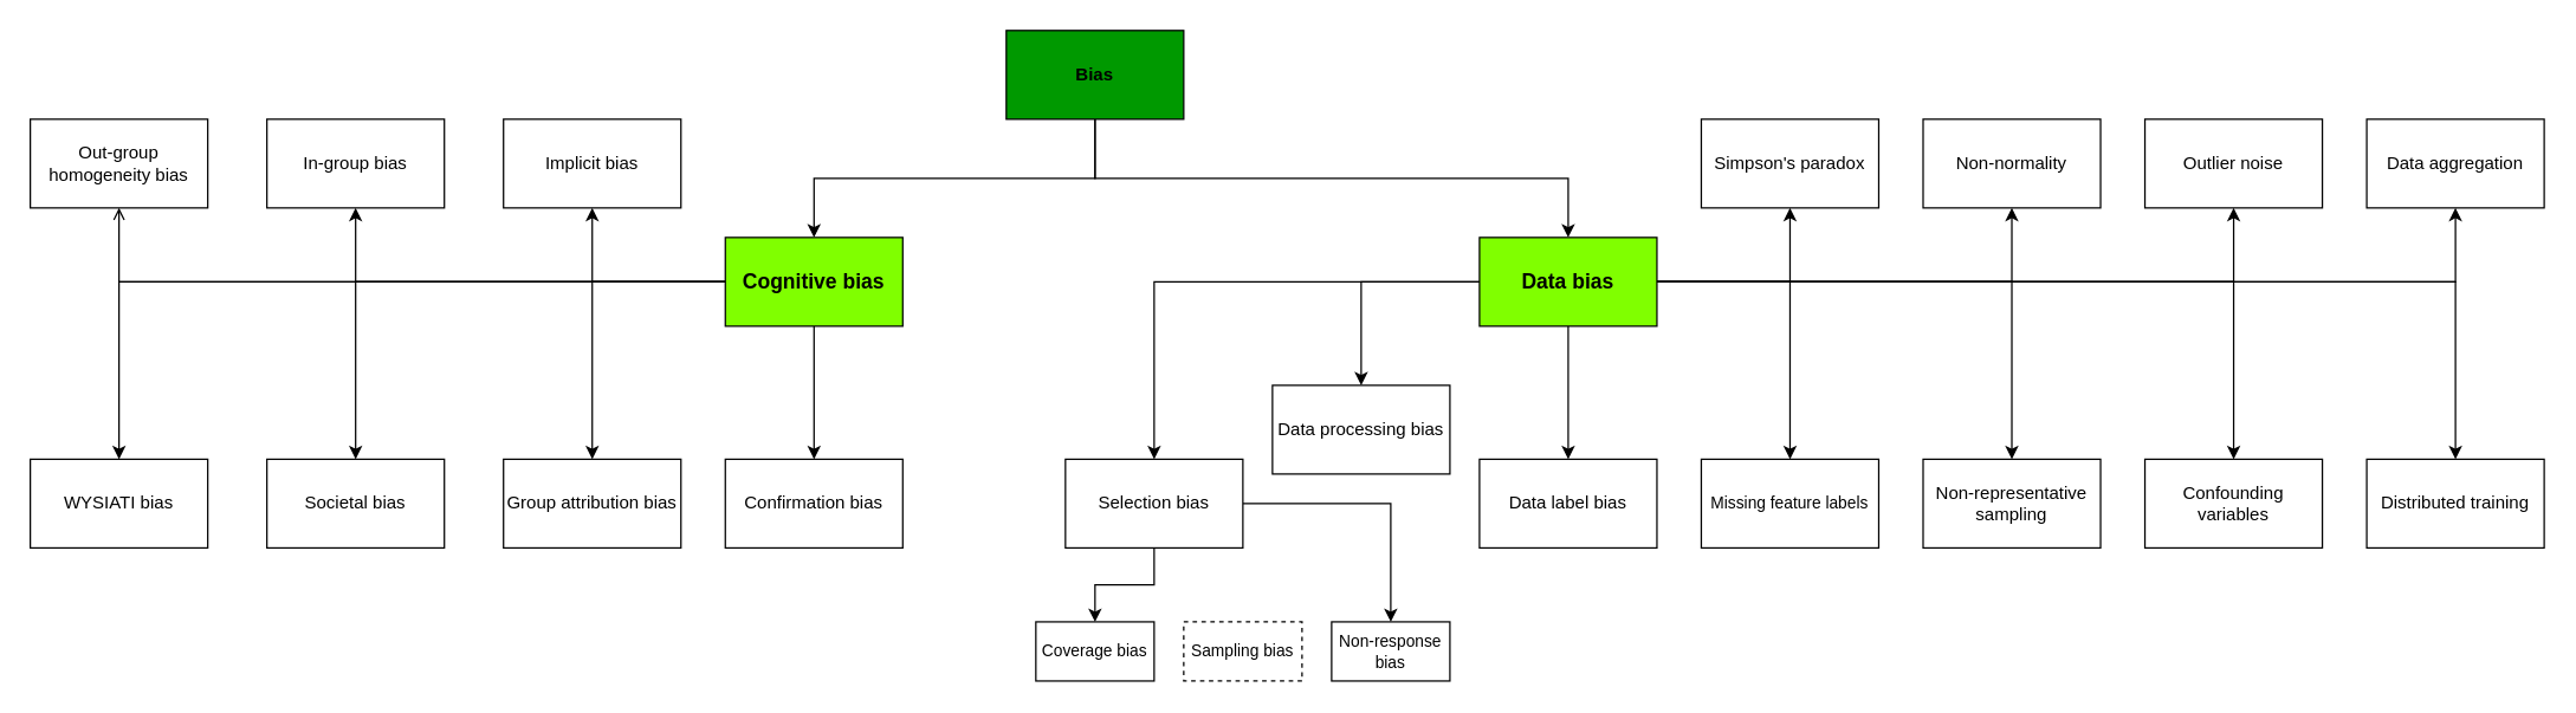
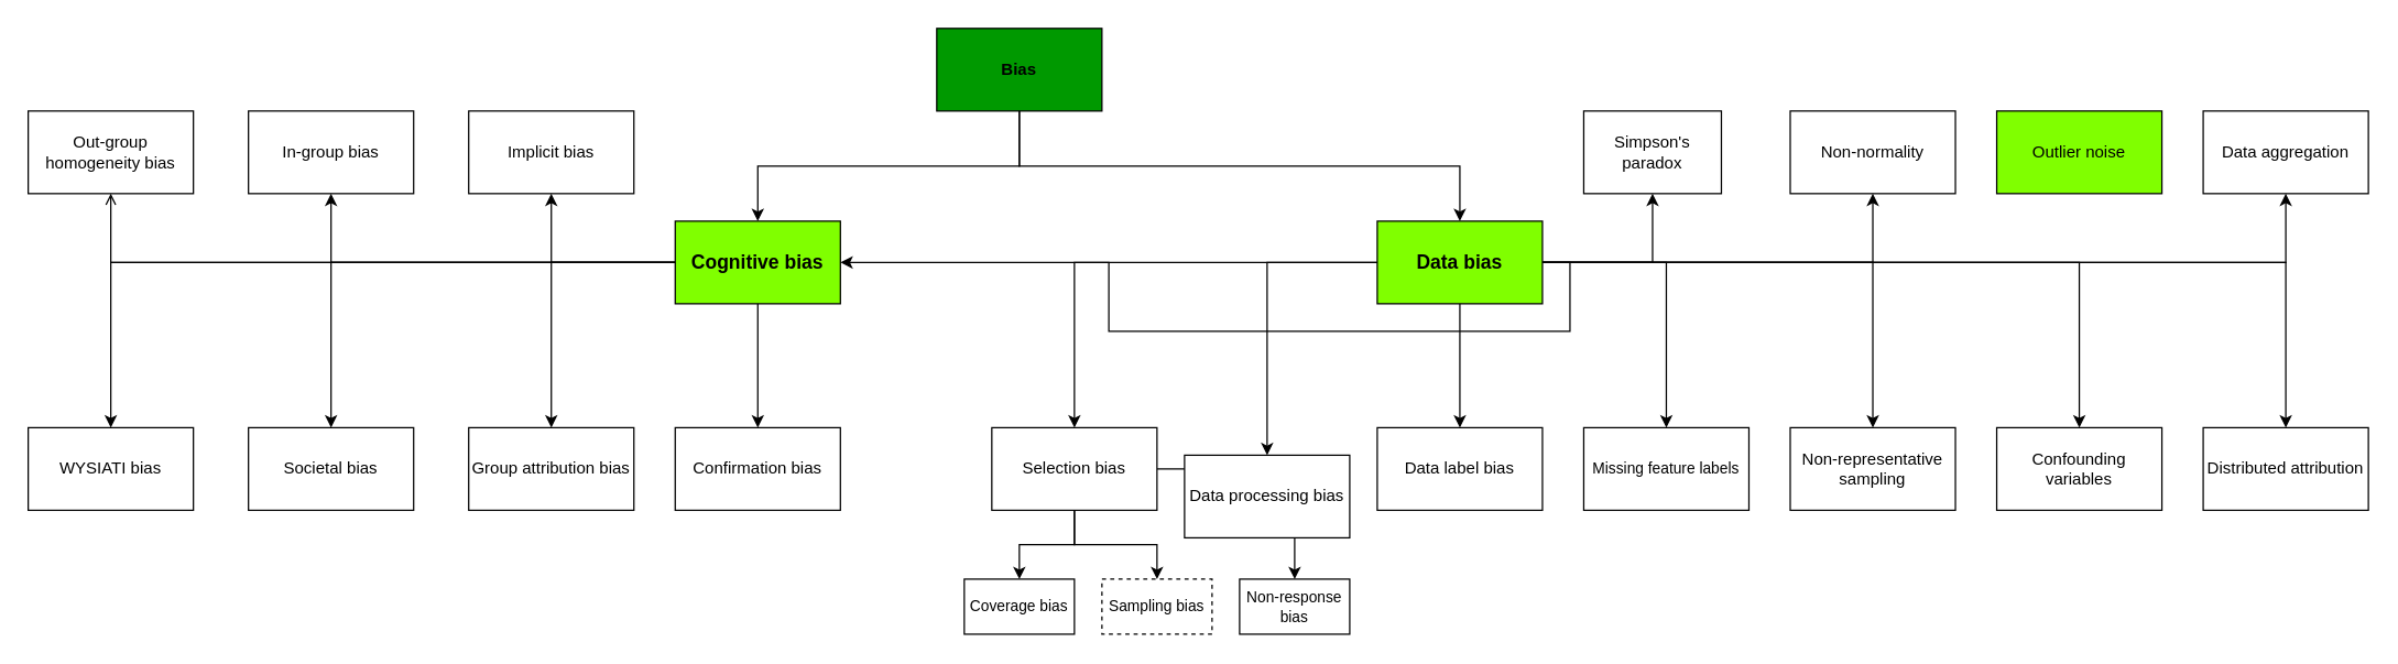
  <mxCell id="0" />
  <mxCell id="1" parent="0" />
  <mxCell id="2" style="edgeStyle=orthogonalEdgeStyle;rounded=0;orthogonalLoop=1;jettySize=auto;html=1;exitX=0.5;exitY=1;exitDx=0;exitDy=0;entryX=0.5;entryY=0;entryDx=0;entryDy=0;" edge="1" parent="1" source="4" target="24"><mxGeometry relative="1" as="geometry"><mxPoint x="840" y="160" as="targetPoint" /></mxGeometry></mxCell>
  <mxCell id="3" style="edgeStyle=orthogonalEdgeStyle;rounded=0;orthogonalLoop=1;jettySize=auto;html=1;exitX=0.5;exitY=1;exitDx=0;exitDy=0;entryX=0.5;entryY=0;entryDx=0;entryDy=0;" edge="1" parent="1" source="4" target="12"><mxGeometry relative="1" as="geometry" /></mxCell>
  <mxCell id="4" value="&lt;b&gt;Bias&lt;/b&gt;" style="rounded=0;whiteSpace=wrap;html=1;fillColor=#009900;" vertex="1" parent="1"><mxGeometry x="680" y="20" width="120" height="60" as="geometry" /></mxCell>
  <mxCell id="5" value="" style="edgeStyle=orthogonalEdgeStyle;rounded=0;orthogonalLoop=1;jettySize=auto;html=1;" edge="1" parent="1" source="12" target="25"><mxGeometry relative="1" as="geometry" /></mxCell>
  <mxCell id="6" style="edgeStyle=orthogonalEdgeStyle;rounded=0;orthogonalLoop=1;jettySize=auto;html=1;exitX=0.5;exitY=1;exitDx=0;exitDy=0;" edge="1" parent="1" source="12" target="31"><mxGeometry relative="1" as="geometry"><mxPoint x="460" y="310" as="targetPoint" /></mxGeometry></mxCell>
  <mxCell id="7" style="edgeStyle=orthogonalEdgeStyle;rounded=0;orthogonalLoop=1;jettySize=auto;html=1;exitX=0;exitY=0.5;exitDx=0;exitDy=0;entryX=0.5;entryY=0;entryDx=0;entryDy=0;" edge="1" parent="1" source="12" target="44"><mxGeometry relative="1" as="geometry"><mxPoint x="400" y="280" as="targetPoint" /></mxGeometry></mxCell>
  <mxCell id="8" style="edgeStyle=orthogonalEdgeStyle;rounded=0;orthogonalLoop=1;jettySize=auto;html=1;exitX=0;exitY=0.5;exitDx=0;exitDy=0;entryX=0.5;entryY=1;entryDx=0;entryDy=0;" edge="1" parent="1" source="12" target="45"><mxGeometry relative="1" as="geometry" /></mxCell>
  <mxCell id="9" style="edgeStyle=orthogonalEdgeStyle;rounded=0;orthogonalLoop=1;jettySize=auto;html=1;exitX=0;exitY=0.5;exitDx=0;exitDy=0;entryX=0.5;entryY=1;entryDx=0;entryDy=0;" edge="1" parent="1" source="12" target="46"><mxGeometry relative="1" as="geometry" /></mxCell>
  <mxCell id="10" style="edgeStyle=orthogonalEdgeStyle;rounded=0;orthogonalLoop=1;jettySize=auto;html=1;exitX=0;exitY=0.5;exitDx=0;exitDy=0;entryX=0.5;entryY=1;entryDx=0;entryDy=0;endArrow=open;" edge="1" parent="1" source="12" target="47"><mxGeometry relative="1" as="geometry" /></mxCell>
  <mxCell id="11" style="edgeStyle=orthogonalEdgeStyle;rounded=0;orthogonalLoop=1;jettySize=auto;html=1;exitX=0;exitY=0.5;exitDx=0;exitDy=0;entryX=0.5;entryY=0;entryDx=0;entryDy=0;" edge="1" parent="1" source="12" target="48"><mxGeometry relative="1" as="geometry" /></mxCell>
  <mxCell id="12" value="&lt;font style=&quot;font-size: 14px;&quot;&gt;Cognitive bias&lt;/font&gt;" style="rounded=0;whiteSpace=wrap;html=1;fillColor=#80FF00;fontStyle=1" vertex="1" parent="1"><mxGeometry x="490" y="160" width="120" height="60" as="geometry" /></mxCell>
  <mxCell id="13" value="" style="edgeStyle=orthogonalEdgeStyle;rounded=0;orthogonalLoop=1;jettySize=auto;html=1;" edge="1" parent="1" source="24" target="29"><mxGeometry relative="1" as="geometry" /></mxCell>
  <mxCell id="14" style="edgeStyle=orthogonalEdgeStyle;rounded=0;orthogonalLoop=1;jettySize=auto;html=1;entryX=0.5;entryY=0;entryDx=0;entryDy=0;" edge="1" parent="1" source="24" target="30"><mxGeometry relative="1" as="geometry" /></mxCell>
  <mxCell id="15" style="edgeStyle=orthogonalEdgeStyle;rounded=0;orthogonalLoop=1;jettySize=auto;html=1;exitX=1;exitY=0.5;exitDx=0;exitDy=0;entryX=0.5;entryY=0;entryDx=0;entryDy=0;" edge="1" parent="1" source="24" target="35"><mxGeometry relative="1" as="geometry"><mxPoint x="1260" y="190.143" as="targetPoint" /></mxGeometry></mxCell>
  <mxCell id="16" style="edgeStyle=orthogonalEdgeStyle;rounded=0;orthogonalLoop=1;jettySize=auto;html=1;exitX=1;exitY=0.5;exitDx=0;exitDy=0;entryX=0.5;entryY=0;entryDx=0;entryDy=0;" edge="1" parent="1" source="24" target="36"><mxGeometry relative="1" as="geometry" /></mxCell>
  <mxCell id="17" style="edgeStyle=orthogonalEdgeStyle;rounded=0;orthogonalLoop=1;jettySize=auto;html=1;exitX=0;exitY=0.5;exitDx=0;exitDy=0;entryX=0.5;entryY=0;entryDx=0;entryDy=0;" edge="1" parent="1" source="24" target="37"><mxGeometry relative="1" as="geometry" /></mxCell>
  <mxCell id="18" style="edgeStyle=orthogonalEdgeStyle;rounded=0;orthogonalLoop=1;jettySize=auto;html=1;exitX=1;exitY=0.5;exitDx=0;exitDy=0;entryX=0.5;entryY=1;entryDx=0;entryDy=0;" edge="1" parent="1" source="24" target="38"><mxGeometry relative="1" as="geometry"><mxPoint x="1210" y="120" as="targetPoint" /></mxGeometry></mxCell>
- <mxCell id="19" style="edgeStyle=orthogonalEdgeStyle;rounded=0;orthogonalLoop=1;jettySize=auto;html=1;exitX=1;exitY=0.5;exitDx=0;exitDy=0;entryX=0.5;entryY=1;entryDx=0;entryDy=0;" edge="1" parent="1" source="24" target="40"><mxGeometry relative="1" as="geometry" /></mxCell>
+ <mxCell id="19" style="edgeStyle=orthogonalEdgeStyle;rounded=0;orthogonalLoop=1;jettySize=auto;html=1;exitX=1;exitY=0.5;exitDx=0;exitDy=0;" edge="1" parent="1" source="24" target="12"><mxGeometry relative="1" as="geometry" /></mxCell>
  <mxCell id="20" style="edgeStyle=orthogonalEdgeStyle;rounded=0;orthogonalLoop=1;jettySize=auto;html=1;exitX=1;exitY=0.5;exitDx=0;exitDy=0;entryX=0.5;entryY=0;entryDx=0;entryDy=0;" edge="1" parent="1" source="24" target="39"><mxGeometry relative="1" as="geometry" /></mxCell>
  <mxCell id="21" style="edgeStyle=orthogonalEdgeStyle;rounded=0;orthogonalLoop=1;jettySize=auto;html=1;exitX=1;exitY=0.5;exitDx=0;exitDy=0;entryX=0.5;entryY=1;entryDx=0;entryDy=0;" edge="1" parent="1" source="24" target="41"><mxGeometry relative="1" as="geometry" /></mxCell>
  <mxCell id="22" style="edgeStyle=orthogonalEdgeStyle;rounded=0;orthogonalLoop=1;jettySize=auto;html=1;exitX=1;exitY=0.5;exitDx=0;exitDy=0;entryX=0.5;entryY=1;entryDx=0;entryDy=0;" edge="1" parent="1" source="24" target="42"><mxGeometry relative="1" as="geometry" /></mxCell>
  <mxCell id="23" style="edgeStyle=orthogonalEdgeStyle;rounded=0;orthogonalLoop=1;jettySize=auto;html=1;exitX=1;exitY=0.5;exitDx=0;exitDy=0;entryX=0.5;entryY=0;entryDx=0;entryDy=0;" edge="1" parent="1" source="24" target="43"><mxGeometry relative="1" as="geometry" /></mxCell>
  <mxCell id="24" value="&lt;font style=&quot;font-size: 14px;&quot;&gt;Data bias&lt;/font&gt;" style="rounded=0;whiteSpace=wrap;html=1;fillColor=#80FF00;fontStyle=1" vertex="1" parent="1"><mxGeometry x="1000" y="160" width="120" height="60" as="geometry" /></mxCell>
  <mxCell id="25" value="Societal bias" style="rounded=0;whiteSpace=wrap;html=1;" vertex="1" parent="1"><mxGeometry x="180" y="310" width="120" height="60" as="geometry" /></mxCell>
+ <mxCell id="26" style="edgeStyle=orthogonalEdgeStyle;rounded=0;orthogonalLoop=1;jettySize=auto;html=1;exitX=0.5;exitY=1;exitDx=0;exitDy=0;entryX=0.5;entryY=0;entryDx=0;entryDy=0;" edge="1" parent="1" source="29" target="32"><mxGeometry relative="1" as="geometry"><mxPoint x="860" y="420" as="targetPoint" /></mxGeometry></mxCell>
  <mxCell id="27" style="edgeStyle=orthogonalEdgeStyle;rounded=0;orthogonalLoop=1;jettySize=auto;html=1;exitX=0.5;exitY=1;exitDx=0;exitDy=0;entryX=0.5;entryY=0;entryDx=0;entryDy=0;" edge="1" parent="1" source="29" target="33"><mxGeometry relative="1" as="geometry" /></mxCell>
  <mxCell id="28" style="edgeStyle=orthogonalEdgeStyle;rounded=0;orthogonalLoop=1;jettySize=auto;html=1;entryX=0.5;entryY=0;entryDx=0;entryDy=0;" edge="1" parent="1" source="29" target="34"><mxGeometry relative="1" as="geometry" /></mxCell>
  <mxCell id="29" value="Selection bias" style="whiteSpace=wrap;html=1;rounded=0;" vertex="1" parent="1"><mxGeometry x="720" y="310" width="120" height="60" as="geometry" /></mxCell>
  <mxCell id="30" value="Data label bias" style="rounded=0;whiteSpace=wrap;html=1;" vertex="1" parent="1"><mxGeometry x="1000" y="310" width="120" height="60" as="geometry" /></mxCell>
  <mxCell id="31" value="Confirmation bias" style="rounded=0;whiteSpace=wrap;html=1;" vertex="1" parent="1"><mxGeometry x="490" y="310" width="120" height="60" as="geometry" /></mxCell>
  <mxCell id="32" value="&lt;font style=&quot;font-size: 11px;&quot;&gt;Sampling bias&lt;br&gt;&lt;/font&gt;" style="rounded=0;whiteSpace=wrap;html=1;dashed=1;" vertex="1" parent="1"><mxGeometry x="800" y="420" width="80" height="40" as="geometry" /></mxCell>
  <mxCell id="33" value="&lt;font style=&quot;font-size: 11px;&quot;&gt;Coverage bias&lt;/font&gt;" style="rounded=0;whiteSpace=wrap;html=1;" vertex="1" parent="1"><mxGeometry x="700" y="420" width="80" height="40" as="geometry" /></mxCell>
  <mxCell id="34" value="&lt;font style=&quot;font-size: 11px;&quot;&gt;Non-response bias&lt;br&gt;&lt;/font&gt;" style="rounded=0;whiteSpace=wrap;html=1;" vertex="1" parent="1"><mxGeometry x="900" y="420" width="80" height="40" as="geometry" /></mxCell>
  <mxCell id="35" value="Non-representative sampling" style="rounded=0;whiteSpace=wrap;html=1;" vertex="1" parent="1"><mxGeometry x="1300" y="310" width="120" height="60" as="geometry" /></mxCell>
  <mxCell id="36" value="&lt;font style=&quot;font-size: 11px;&quot;&gt;Missing feature labels&lt;br&gt;&lt;/font&gt;" style="rounded=0;whiteSpace=wrap;html=1;" vertex="1" parent="1"><mxGeometry x="1150" y="310" width="120" height="60" as="geometry" /></mxCell>
- <mxCell id="37" value="Data processing bias" style="whiteSpace=wrap;html=1;rounded=0;" vertex="1" parent="1"><mxGeometry x="860" y="260" width="120" height="60" as="geometry" /></mxCell>
- <mxCell id="38" value="Simpson's paradox&lt;font style=&quot;font-size: 11px;&quot;&gt;&lt;br&gt;&lt;/font&gt;" style="rounded=0;whiteSpace=wrap;html=1;" vertex="1" parent="1"><mxGeometry x="1150" y="80" width="120" height="60" as="geometry" /></mxCell>
+ <mxCell id="37" value="Data processing bias" style="whiteSpace=wrap;html=1;rounded=0;" vertex="1" parent="1"><mxGeometry x="860" y="330" width="120" height="60" as="geometry" /></mxCell>
+ <mxCell id="38" value="Simpson's paradox&lt;font style=&quot;font-size: 11px;&quot;&gt;&lt;br&gt;&lt;/font&gt;" style="rounded=0;whiteSpace=wrap;html=1;" vertex="1" parent="1"><mxGeometry x="1150" y="80" width="100" height="60" as="geometry" /></mxCell>
  <mxCell id="39" value="Confounding variables" style="rounded=0;whiteSpace=wrap;html=1;" vertex="1" parent="1"><mxGeometry x="1450" y="310" width="120" height="60" as="geometry" /></mxCell>
- <mxCell id="40" value="Outlier noise" style="rounded=0;whiteSpace=wrap;html=1;" vertex="1" parent="1"><mxGeometry x="1450" y="80" width="120" height="60" as="geometry" /></mxCell>
+ <mxCell id="40" value="Outlier noise" style="rounded=0;whiteSpace=wrap;html=1;fillColor=#80ff00;" vertex="1" parent="1"><mxGeometry x="1450" y="80" width="120" height="60" as="geometry" /></mxCell>
  <mxCell id="41" value="Non-normality" style="rounded=0;whiteSpace=wrap;html=1;" vertex="1" parent="1"><mxGeometry x="1300" y="80" width="120" height="60" as="geometry" /></mxCell>
  <mxCell id="42" value="Data aggregation" style="rounded=0;whiteSpace=wrap;html=1;" vertex="1" parent="1"><mxGeometry x="1600" y="80" width="120" height="60" as="geometry" /></mxCell>
- <mxCell id="43" value="Distributed training" style="rounded=0;whiteSpace=wrap;html=1;" vertex="1" parent="1"><mxGeometry x="1600" y="310" width="120" height="60" as="geometry" /></mxCell>
+ <mxCell id="43" value="Distributed attribution" style="rounded=0;whiteSpace=wrap;html=1;" vertex="1" parent="1"><mxGeometry x="1600" y="310" width="120" height="60" as="geometry" /></mxCell>
  <mxCell id="44" value="Group attribution bias" style="rounded=0;whiteSpace=wrap;html=1;" vertex="1" parent="1"><mxGeometry x="340" y="310" width="120" height="60" as="geometry" /></mxCell>
  <mxCell id="45" value="Implicit bias" style="rounded=0;whiteSpace=wrap;html=1;" vertex="1" parent="1"><mxGeometry x="340" y="80" width="120" height="60" as="geometry" /></mxCell>
  <mxCell id="46" value="In-group bias" style="rounded=0;whiteSpace=wrap;html=1;" vertex="1" parent="1"><mxGeometry x="180" y="80" width="120" height="60" as="geometry" /></mxCell>
  <mxCell id="47" value="Out-group homogeneity bias" style="rounded=0;whiteSpace=wrap;html=1;" vertex="1" parent="1"><mxGeometry x="20" y="80" width="120" height="60" as="geometry" /></mxCell>
  <mxCell id="48" value="WYSIATI bias" style="rounded=0;whiteSpace=wrap;html=1;" vertex="1" parent="1"><mxGeometry x="20" y="310" width="120" height="60" as="geometry" /></mxCell>
